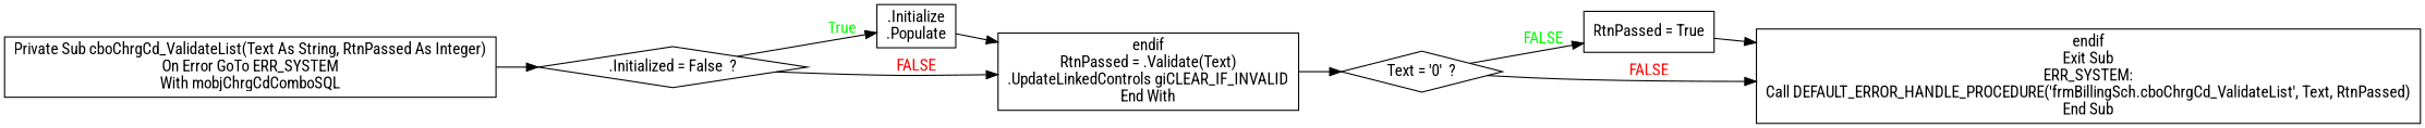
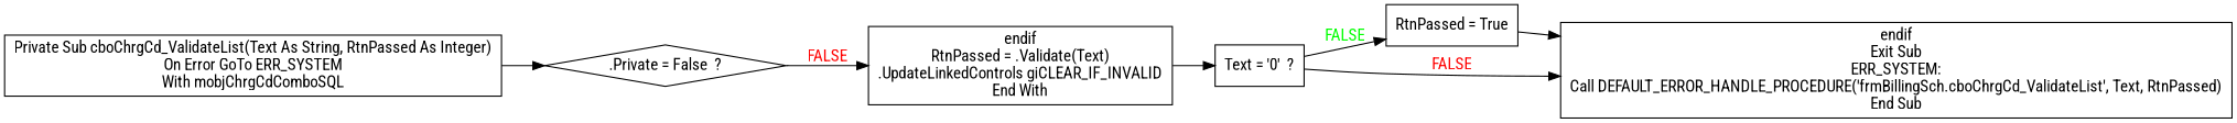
  digraph {
    fontname="Roboto Condensed"
    rankdir=LR
    node [fontname="Roboto Condensed" shape=box]
    edge [fontname="Roboto Condensed"]
    n1 [label="Private Sub cboChrgCd_ValidateList(Text As String, RtnPassed As Integer)\nOn Error GoTo ERR_SYSTEM\nWith mobjChrgCdComboSQL"]
-   n2 [label=".Initialized = False  ?" shape=diamond]
-   n3 [label=".Initialize\n.Populate"]
+   n2 [label=".Private = False  ?" shape=diamond]
    n4 [label="endif\nRtnPassed = .Validate(Text)\n.UpdateLinkedControls giCLEAR_IF_INVALID\nEnd With"]
-   n5 [label="Text = '0'  ?" shape=diamond]
+   n5 [label="Text = '0'  ?"]
    n6 [label="RtnPassed = True"]
    n7 [label="endif\nExit Sub\nERR_SYSTEM:\nCall DEFAULT_ERROR_HANDLE_PROCEDURE('frmBillingSch.cboChrgCd_ValidateList', Text, RtnPassed)\nEnd Sub"]
    n1 -> n2
-   n2 -> n3 [fontcolor=GREEN label=True]
    n2 -> n4 [fontcolor=RED label=FALSE]
-   n3 -> n4
    n4 -> n5
    n5 -> n6 [fontcolor=GREEN label=FALSE]
    n5 -> n7 [fontcolor=RED label=FALSE]
    n6 -> n7
  }
